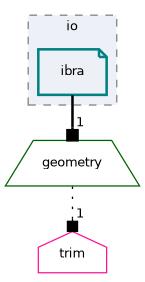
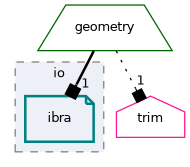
  digraph {
    compound=true
    node [fillcolor="#edf0f7" fontname=Helvetica fontsize=10]
    edge [arrowhead=box fontname=Helvetica fontsize=10 headlabel=1 labeldistance=1.5 labelfontname=Helvetica labelfontsize=10]
    n1 [color=teal label=ibra shape=note style="filled,bold,"]
    n2 [color=darkgreen label=geometry shape=trapezium]
    n3 [color=deeppink label=trim shape=house]
    subgraph cluster_1 {
      bgcolor="#edf0f7"
      fontname=Helvetica
      fontsize=10
      label=io
      pencolor=grey50
      style="filled,dashed,"
      n1
    }
-   n1 -> n2 [style=bold]
+   n2 -> n1 [style=bold]
    n2 -> n3 [style=dotted]
  }
